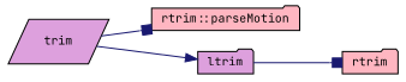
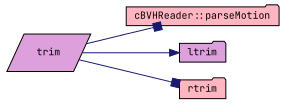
  digraph {
    fontname="JetBrains Mono"
    rankdir=LR
    node [color=black fillcolor=lightpink fontname="JetBrains Mono" fontsize=10 shape=folder style=filled]
    edge [arrowhead=box color=midnightblue fontname="JetBrains Mono" fontsize=10 labelfontname=Helvetica labelfontsize=10 style=solid]
-   n1 [fontcolor=black height=0.2 label="rtrim::parseMotion" width=0.4]
+   n1 [fontcolor=black height=0.2 label="cBVHReader::parseMotion" width=0.4]
    n2 [fillcolor=plum height=0.2 label=trim shape=parallelogram width=0.4]
    n3 [fillcolor=plum height=0.2 label=ltrim width=0.4]
    n4 [height=0.2 label=rtrim width=0.4]
    n2 -> n1
    n2 -> n3 [arrowhead=normal]
-   n3 -> n4
+   n2 -> n4
  }
